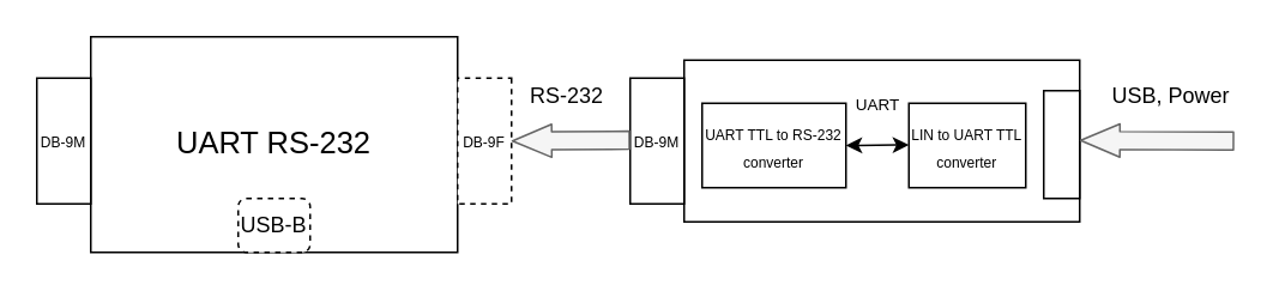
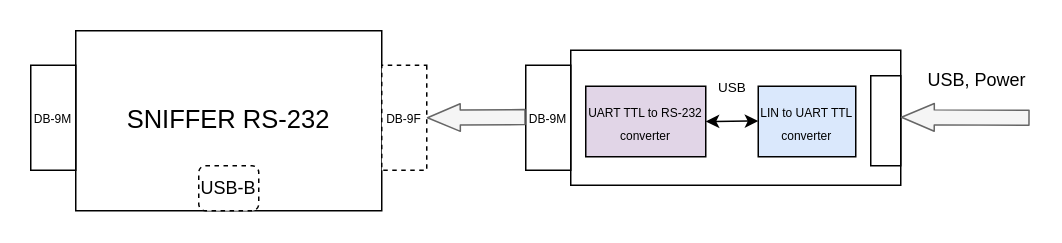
  <mxCell id="0" />
  <mxCell id="1" parent="0" />
- <mxCell id="2" value="&lt;font style=&quot;font-size: 17px&quot;&gt;UART RS-232&lt;/font&gt;" style="rounded=0;whiteSpace=wrap;html=1;sketch=0;" vertex="1" parent="1"><mxGeometry x="50" y="20" width="204" height="120" as="geometry" /></mxCell>
+ <mxCell id="2" value="&lt;font style=&quot;font-size: 17px&quot;&gt;SNIFFER RS-232&lt;/font&gt;" style="rounded=0;whiteSpace=wrap;html=1;sketch=0;" vertex="1" parent="1"><mxGeometry x="50" y="20" width="204" height="120" as="geometry" /></mxCell>
  <mxCell id="3" value="&lt;font style=&quot;font-size: 8px&quot;&gt;DB-9F&lt;/font&gt;" style="rounded=0;whiteSpace=wrap;html=1;direction=south;glass=0;shadow=0;sketch=0;dashed=1;" vertex="1" parent="1"><mxGeometry x="254" y="43" width="30" height="70" as="geometry" /></mxCell>
  <mxCell id="4" value="USB-B" style="whiteSpace=wrap;html=1;shadow=0;glass=0;sketch=0;dashed=1;rounded=1;" vertex="1" parent="1"><mxGeometry x="132" y="110" width="40" height="30" as="geometry" /></mxCell>
  <mxCell id="5" value="&lt;font style=&quot;font-size: 8px&quot;&gt;DB-9M&lt;/font&gt;" style="rounded=0;whiteSpace=wrap;html=1;direction=south;glass=0;shadow=0;sketch=0;" vertex="1" parent="1"><mxGeometry x="20" y="43" width="30" height="70" as="geometry" /></mxCell>
  <mxCell id="6" value="" style="rounded=0;whiteSpace=wrap;html=1;sketch=0;" vertex="1" parent="1"><mxGeometry x="380" y="33" width="220" height="90" as="geometry" /></mxCell>
  <mxCell id="7" value="&lt;font style=&quot;font-size: 8px&quot;&gt;DB-9M&lt;/font&gt;" style="rounded=0;whiteSpace=wrap;html=1;direction=south;glass=0;shadow=0;sketch=0;" vertex="1" parent="1"><mxGeometry x="350" y="43" width="30" height="70" as="geometry" /></mxCell>
  <mxCell id="8" value="" style="rounded=0;whiteSpace=wrap;html=1;shadow=0;glass=0;sketch=0;" vertex="1" parent="1"><mxGeometry x="580" y="50" width="20" height="60" as="geometry" /></mxCell>
- <mxCell id="9" value="&lt;font style=&quot;font-size: 8px&quot;&gt;UART TTL to RS-232&lt;br&gt;converter&lt;br&gt;&lt;/font&gt;" style="rounded=0;whiteSpace=wrap;html=1;shadow=0;glass=0;sketch=0;" vertex="1" parent="1"><mxGeometry x="390" y="57" width="80" height="47" as="geometry" /></mxCell>
- <mxCell id="10" value="&lt;font style=&quot;font-size: 8px&quot;&gt;LIN to UART TTL&lt;br&gt;converter&lt;br&gt;&lt;/font&gt;" style="rounded=0;whiteSpace=wrap;html=1;shadow=0;glass=0;sketch=0;" vertex="1" parent="1"><mxGeometry x="505" y="57" width="65" height="47" as="geometry" /></mxCell>
+ <mxCell id="9" value="&lt;font style=&quot;font-size: 8px&quot;&gt;UART TTL to RS-232&lt;br&gt;converter&lt;br&gt;&lt;/font&gt;" style="rounded=0;whiteSpace=wrap;html=1;shadow=0;glass=0;sketch=0;fillColor=#e1d5e7;" vertex="1" parent="1"><mxGeometry x="390" y="57" width="80" height="47" as="geometry" /></mxCell>
+ <mxCell id="10" value="&lt;font style=&quot;font-size: 8px&quot;&gt;LIN to UART TTL&lt;br&gt;converter&lt;br&gt;&lt;/font&gt;" style="rounded=0;whiteSpace=wrap;html=1;shadow=0;glass=0;sketch=0;fillColor=#dae8fc;" vertex="1" parent="1"><mxGeometry x="505" y="57" width="65" height="47" as="geometry" /></mxCell>
  <mxCell id="11" value="" style="shape=flexArrow;endArrow=none;startArrow=classic;html=1;fillColor=#f5f5f5;strokeColor=#666666;endWidth=7.429;endSize=6.949;startWidth=7.429;startSize=6.949;exitX=0.5;exitY=0;exitDx=0;exitDy=0;endFill=0;" edge="1" parent="1" source="3"><mxGeometry width="50" height="50" relative="1" as="geometry"><mxPoint x="290" y="77.58" as="sourcePoint" /><mxPoint x="350" y="77.58" as="targetPoint" /></mxGeometry></mxCell>
- <mxCell id="12" value="RS-232" style="text;html=1;strokeColor=none;fillColor=none;align=center;verticalAlign=middle;whiteSpace=wrap;rounded=0;shadow=0;glass=0;sketch=0;" vertex="1" parent="1"><mxGeometry x="290" y="43" width="50" height="20" as="geometry" /></mxCell>
  <mxCell id="13" value="" style="endArrow=classic;startArrow=classic;html=1;fillColor=#ffffff;exitX=1;exitY=0.5;exitDx=0;exitDy=0;" edge="1" parent="1" source="9"><mxGeometry width="50" height="50" relative="1" as="geometry"><mxPoint x="475" y="79.83" as="sourcePoint" /><mxPoint x="505" y="80.17" as="targetPoint" /></mxGeometry></mxCell>
- <mxCell id="14" value="&lt;font style=&quot;font-size: 9px&quot;&gt;UART&lt;/font&gt;" style="text;html=1;strokeColor=none;fillColor=none;align=center;verticalAlign=middle;whiteSpace=wrap;rounded=0;shadow=0;glass=0;sketch=0;" vertex="1" parent="1"><mxGeometry x="463" y="47" width="50" height="20" as="geometry" /></mxCell>
+ <mxCell id="14" value="&lt;font style=&quot;font-size: 9px&quot;&gt;USB&lt;/font&gt;" style="text;html=1;strokeColor=none;fillColor=none;align=center;verticalAlign=middle;whiteSpace=wrap;rounded=0;shadow=0;glass=0;sketch=0;" vertex="1" parent="1"><mxGeometry x="463" y="47" width="50" height="20" as="geometry" /></mxCell>
  <mxCell id="15" value="" style="shape=flexArrow;endArrow=none;startArrow=classic;html=1;fillColor=#f5f5f5;strokeColor=#666666;endWidth=7.429;endSize=6.949;startWidth=7.429;startSize=6.949;endFill=0;" edge="1" parent="1"><mxGeometry width="50" height="50" relative="1" as="geometry"><mxPoint x="600" y="77.66" as="sourcePoint" /><mxPoint x="686" y="78" as="targetPoint" /></mxGeometry></mxCell>
  <mxCell id="16" value="USB, Power" style="text;html=1;strokeColor=none;fillColor=none;align=center;verticalAlign=middle;whiteSpace=wrap;rounded=0;shadow=0;glass=0;sketch=0;" vertex="1" parent="1"><mxGeometry x="616" y="43" width="70" height="20" as="geometry" /></mxCell>
